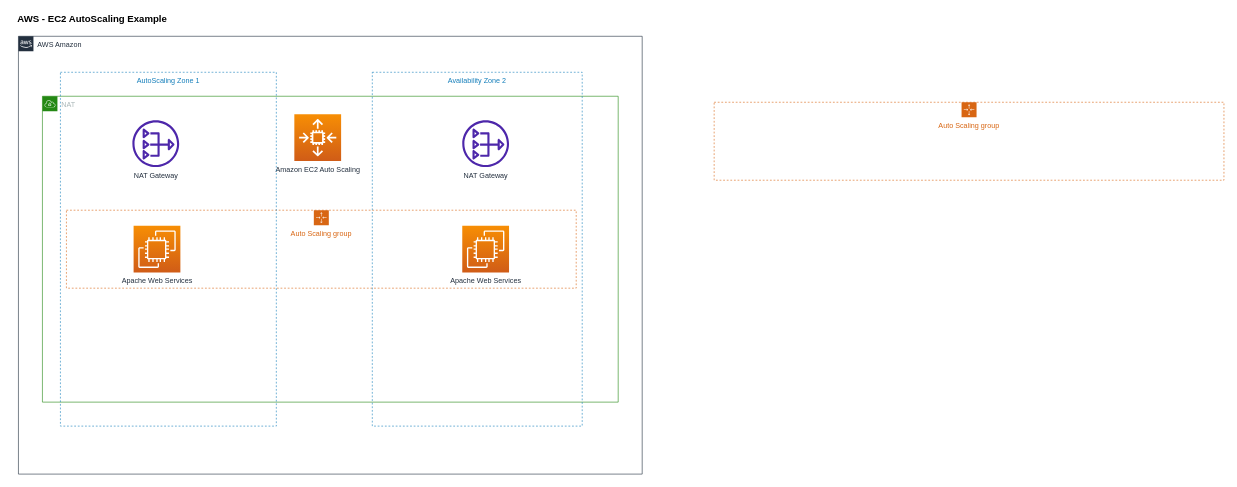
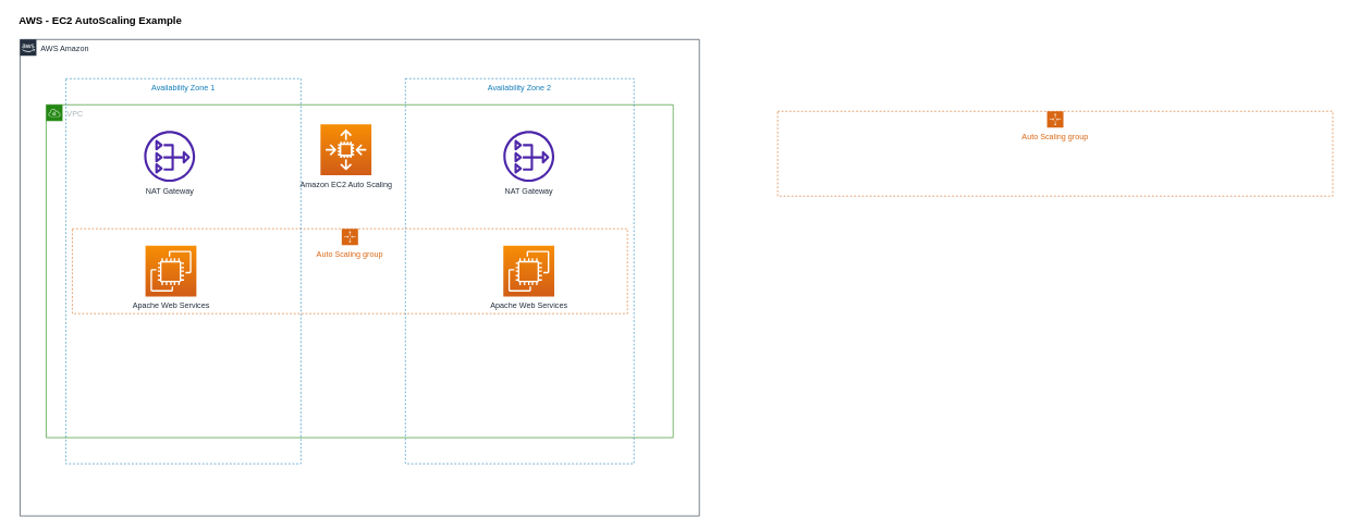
  <mxCell id="0" />
  <mxCell id="1" parent="0" />
  <mxCell id="2" value="AWS Amazon" style="points=[[0,0],[0.25,0],[0.5,0],[0.75,0],[1,0],[1,0.25],[1,0.5],[1,0.75],[1,1],[0.75,1],[0.5,1],[0.25,1],[0,1],[0,0.75],[0,0.5],[0,0.25]];outlineConnect=0;gradientColor=none;html=1;whiteSpace=wrap;fontSize=12;fontStyle=0;container=1;pointerEvents=0;collapsible=0;recursiveResize=0;shape=mxgraph.aws4.group;grIcon=mxgraph.aws4.group_aws_cloud_alt;strokeColor=#232F3E;fillColor=none;verticalAlign=top;align=left;spacingLeft=30;fontColor=#232F3E;dashed=0;" vertex="1" parent="1"><mxGeometry x="30" y="60" width="1040" height="730" as="geometry" /></mxCell>
- <mxCell id="3" value="NAT" style="points=[[0,0],[0.25,0],[0.5,0],[0.75,0],[1,0],[1,0.25],[1,0.5],[1,0.75],[1,1],[0.75,1],[0.5,1],[0.25,1],[0,1],[0,0.75],[0,0.5],[0,0.25]];outlineConnect=0;gradientColor=none;html=1;whiteSpace=wrap;fontSize=12;fontStyle=0;container=1;pointerEvents=0;collapsible=0;recursiveResize=0;shape=mxgraph.aws4.group;grIcon=mxgraph.aws4.group_vpc;strokeColor=#248814;fillColor=none;verticalAlign=top;align=left;spacingLeft=30;fontColor=#AAB7B8;dashed=0;" vertex="1" parent="2"><mxGeometry x="40" y="100" width="960" height="510" as="geometry" /></mxCell>
+ <mxCell id="3" value="VPC" style="points=[[0,0],[0.25,0],[0.5,0],[0.75,0],[1,0],[1,0.25],[1,0.5],[1,0.75],[1,1],[0.75,1],[0.5,1],[0.25,1],[0,1],[0,0.75],[0,0.5],[0,0.25]];outlineConnect=0;gradientColor=none;html=1;whiteSpace=wrap;fontSize=12;fontStyle=0;container=1;pointerEvents=0;collapsible=0;recursiveResize=0;shape=mxgraph.aws4.group;grIcon=mxgraph.aws4.group_vpc;strokeColor=#248814;fillColor=none;verticalAlign=top;align=left;spacingLeft=30;fontColor=#AAB7B8;dashed=0;" vertex="1" parent="2"><mxGeometry x="40" y="100" width="960" height="510" as="geometry" /></mxCell>
  <mxCell id="4" value="Amazon EC2 Auto Scaling" style="sketch=0;points=[[0,0,0],[0.25,0,0],[0.5,0,0],[0.75,0,0],[1,0,0],[0,1,0],[0.25,1,0],[0.5,1,0],[0.75,1,0],[1,1,0],[0,0.25,0],[0,0.5,0],[0,0.75,0],[1,0.25,0],[1,0.5,0],[1,0.75,0]];outlineConnect=0;fontColor=#232F3E;gradientColor=#F78E04;gradientDirection=north;fillColor=#D05C17;strokeColor=#ffffff;dashed=0;verticalLabelPosition=bottom;verticalAlign=top;align=center;html=1;fontSize=12;fontStyle=0;aspect=fixed;shape=mxgraph.aws4.resourceIcon;resIcon=mxgraph.aws4.auto_scaling2;" vertex="1" parent="3"><mxGeometry x="420" y="30" width="78" height="78" as="geometry" /></mxCell>
  <mxCell id="5" value="Auto Scaling group" style="points=[[0,0],[0.25,0],[0.5,0],[0.75,0],[1,0],[1,0.25],[1,0.5],[1,0.75],[1,1],[0.75,1],[0.5,1],[0.25,1],[0,1],[0,0.75],[0,0.5],[0,0.25]];outlineConnect=0;gradientColor=none;html=1;whiteSpace=wrap;fontSize=12;fontStyle=0;container=1;pointerEvents=0;collapsible=0;recursiveResize=0;shape=mxgraph.aws4.groupCenter;grIcon=mxgraph.aws4.group_auto_scaling_group;grStroke=1;strokeColor=#D86613;fillColor=none;verticalAlign=top;align=center;fontColor=#D86613;dashed=1;spacingTop=25;" vertex="1" parent="3"><mxGeometry x="40" y="190" width="850" height="130" as="geometry" /></mxCell>
- <mxCell id="6" value="AutoScaling Zone 1" style="fillColor=none;strokeColor=#147EBA;dashed=1;verticalAlign=top;fontStyle=0;fontColor=#147EBA;" vertex="1" parent="2"><mxGeometry x="70" y="60" width="360" height="590" as="geometry" /></mxCell>
+ <mxCell id="6" value="Availability Zone 1" style="fillColor=none;strokeColor=#147EBA;dashed=1;verticalAlign=top;fontStyle=0;fontColor=#147EBA;" vertex="1" parent="2"><mxGeometry x="70" y="60" width="360" height="590" as="geometry" /></mxCell>
  <mxCell id="7" value="Availability Zone 2" style="fillColor=none;strokeColor=#147EBA;dashed=1;verticalAlign=top;fontStyle=0;fontColor=#147EBA;" vertex="1" parent="2"><mxGeometry x="590" y="60" width="350" height="590" as="geometry" /></mxCell>
  <mxCell id="8" value="NAT Gateway" style="sketch=0;outlineConnect=0;fontColor=#232F3E;gradientColor=none;fillColor=#4D27AA;strokeColor=none;dashed=0;verticalLabelPosition=bottom;verticalAlign=top;align=center;html=1;fontSize=12;fontStyle=0;aspect=fixed;pointerEvents=1;shape=mxgraph.aws4.nat_gateway;" vertex="1" parent="2"><mxGeometry x="190" y="140" width="78" height="78" as="geometry" /></mxCell>
  <mxCell id="9" value="NAT Gateway" style="sketch=0;outlineConnect=0;fontColor=#232F3E;gradientColor=none;fillColor=#4D27AA;strokeColor=none;dashed=0;verticalLabelPosition=bottom;verticalAlign=top;align=center;html=1;fontSize=12;fontStyle=0;aspect=fixed;pointerEvents=1;shape=mxgraph.aws4.nat_gateway;" vertex="1" parent="2"><mxGeometry x="740" y="140" width="78" height="78" as="geometry" /></mxCell>
  <mxCell id="10" value="Apache Web Services" style="sketch=0;points=[[0,0,0],[0.25,0,0],[0.5,0,0],[0.75,0,0],[1,0,0],[0,1,0],[0.25,1,0],[0.5,1,0],[0.75,1,0],[1,1,0],[0,0.25,0],[0,0.5,0],[0,0.75,0],[1,0.25,0],[1,0.5,0],[1,0.75,0]];outlineConnect=0;fontColor=#232F3E;gradientColor=#F78E04;gradientDirection=north;fillColor=#D05C17;strokeColor=#ffffff;dashed=0;verticalLabelPosition=bottom;verticalAlign=top;align=center;html=1;fontSize=12;fontStyle=0;aspect=fixed;shape=mxgraph.aws4.resourceIcon;resIcon=mxgraph.aws4.ec2;" vertex="1" parent="2"><mxGeometry x="192" y="316" width="78" height="78" as="geometry" /></mxCell>
  <mxCell id="11" value="Apache Web Services" style="sketch=0;points=[[0,0,0],[0.25,0,0],[0.5,0,0],[0.75,0,0],[1,0,0],[0,1,0],[0.25,1,0],[0.5,1,0],[0.75,1,0],[1,1,0],[0,0.25,0],[0,0.5,0],[0,0.75,0],[1,0.25,0],[1,0.5,0],[1,0.75,0]];outlineConnect=0;fontColor=#232F3E;gradientColor=#F78E04;gradientDirection=north;fillColor=#D05C17;strokeColor=#ffffff;dashed=0;verticalLabelPosition=bottom;verticalAlign=top;align=center;html=1;fontSize=12;fontStyle=0;aspect=fixed;shape=mxgraph.aws4.resourceIcon;resIcon=mxgraph.aws4.ec2;" vertex="1" parent="2"><mxGeometry x="740" y="316" width="78" height="78" as="geometry" /></mxCell>
  <mxCell id="12" value="AWS - EC2 AutoScaling Example&amp;nbsp;" style="text;html=1;align=center;verticalAlign=middle;resizable=0;points=[];autosize=1;strokeColor=none;fillColor=none;fontSize=16;fontStyle=1" vertex="1" parent="1"><mxGeometry x="20" y="20" width="270" height="20" as="geometry" /></mxCell>
  <mxCell id="13" value="Auto Scaling group" style="points=[[0,0],[0.25,0],[0.5,0],[0.75,0],[1,0],[1,0.25],[1,0.5],[1,0.75],[1,1],[0.75,1],[0.5,1],[0.25,1],[0,1],[0,0.75],[0,0.5],[0,0.25]];outlineConnect=0;gradientColor=none;html=1;whiteSpace=wrap;fontSize=12;fontStyle=0;container=1;pointerEvents=0;collapsible=0;recursiveResize=0;shape=mxgraph.aws4.groupCenter;grIcon=mxgraph.aws4.group_auto_scaling_group;grStroke=1;strokeColor=#D86613;fillColor=none;verticalAlign=top;align=center;fontColor=#D86613;dashed=1;spacingTop=25;" vertex="1" parent="1"><mxGeometry x="1190" y="170" width="850" height="130" as="geometry" /></mxCell>
